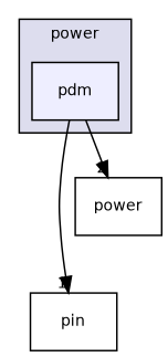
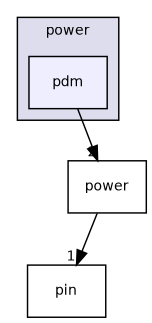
  digraph {
    compound=true
    node [fontname=Helvetica fontsize=10 shape=box]
    edge [labeldistance=1.5 labelfontname=Helvetica labelfontsize=10]
    n1 [fillcolor="#eeeeff" label=pdm pencolor=black style=filled]
    n2 [label=pin]
    n3 [label=power]
    subgraph cluster_1 {
      bgcolor="#ddddee"
      fontname=Helvetica
      fontsize=10
      label=power
      pencolor=black
      n1
    }
-   n1 -> n2 [headlabel=1]
+   n3 -> n2 [headlabel=1]
    n1 -> n3 [headlabel=2]
  }
